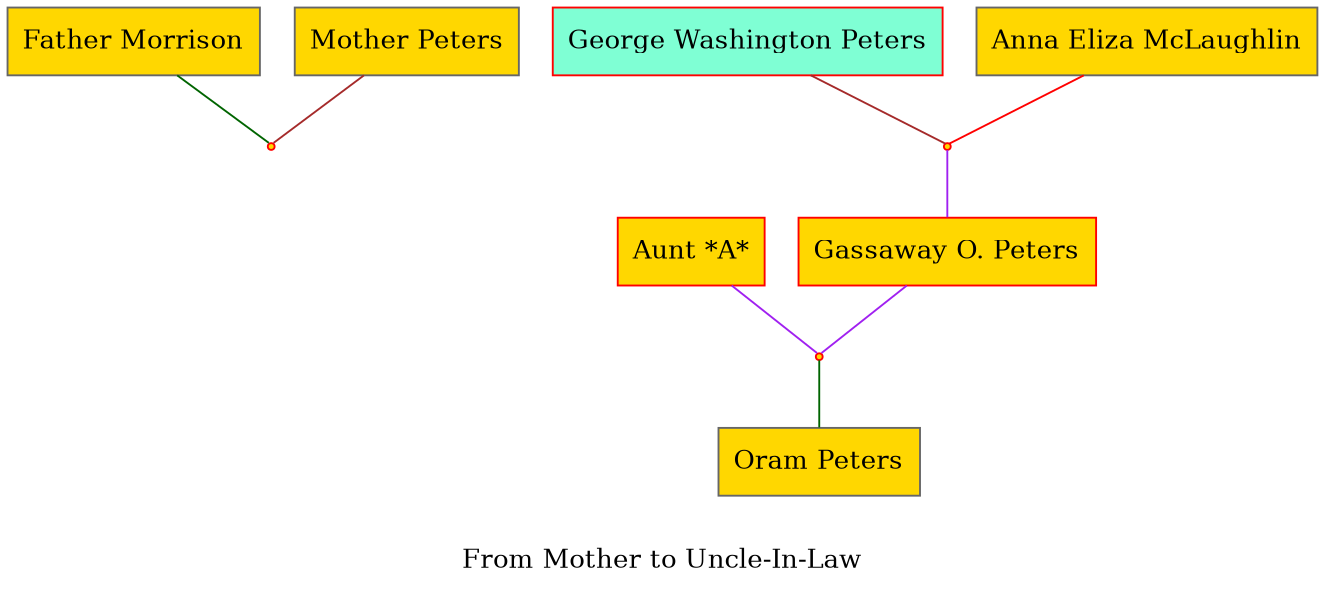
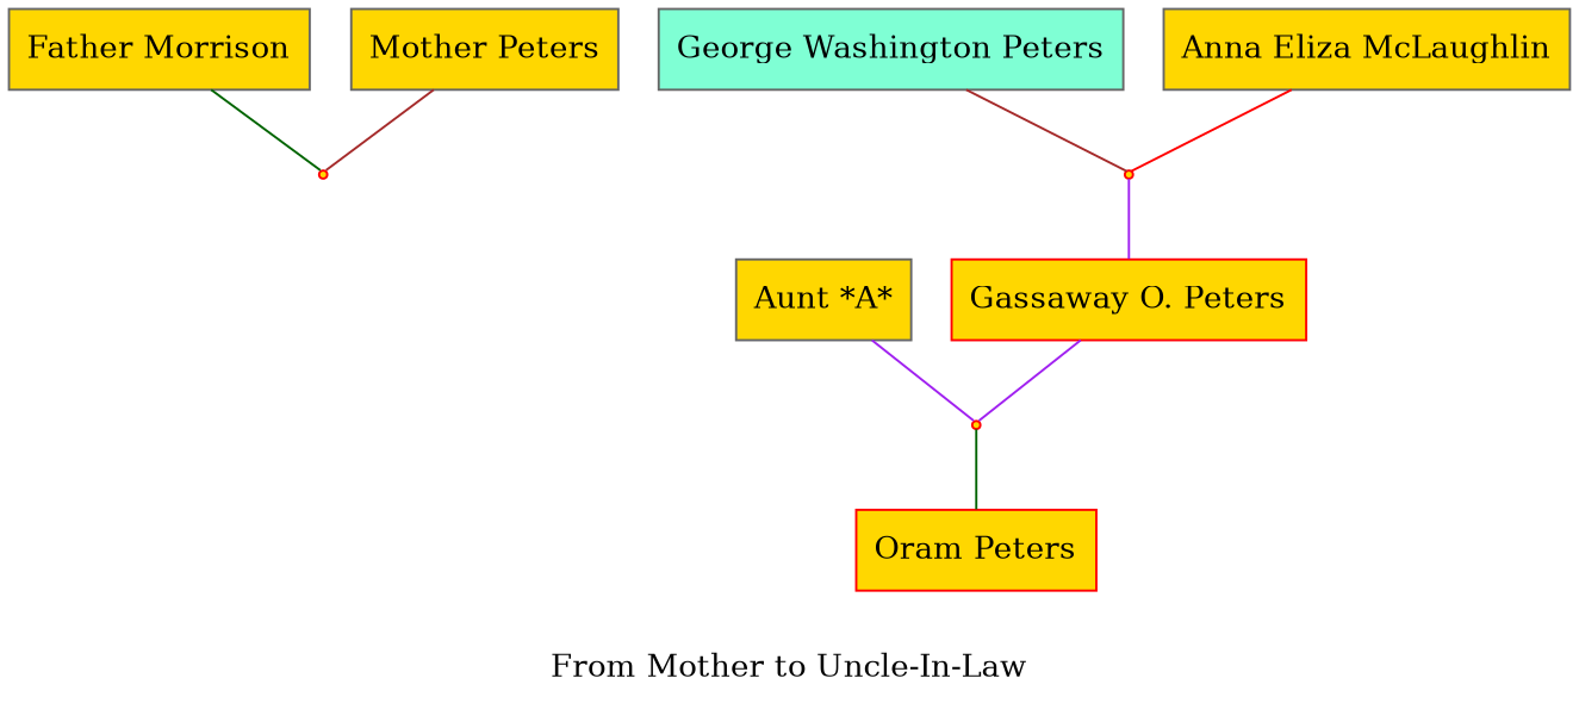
  graph {
    label="From Mother to Uncle-In-Law"
    node [color=gray40 fillcolor=gold shape=box style=filled]
    edge [color=purple]
    n1 [label="Father Morrison"]
    Parents [color=red shape=point]
    n3 [label="Mother Peters"]
    n4 [color=red label="Gassaway O. Peters"]
    CousinParents [color=red shape=point]
-   n6 [label="Oram Peters"]
-   n7 [color=red fillcolor=aquamarine label="George Washington Peters"]
+   n6 [color=red label="Oram Peters"]
+   n7 [fillcolor=aquamarine label="George Washington Peters"]
    Grandparents [color=red shape=point]
    n9 [label="Anna Eliza McLaughlin"]
-   n10 [color=red label="Aunt *A*"]
+   n10 [label="Aunt *A*"]
    n1 -- Parents [color=darkgreen]
    n3 -- Parents [color=brown]
    n4 -- CousinParents
    CousinParents -- n6 [color=darkgreen]
    n7 -- Grandparents [color=brown]
    Grandparents -- n4
    n9 -- Grandparents [color=red]
    n10 -- CousinParents
  }
